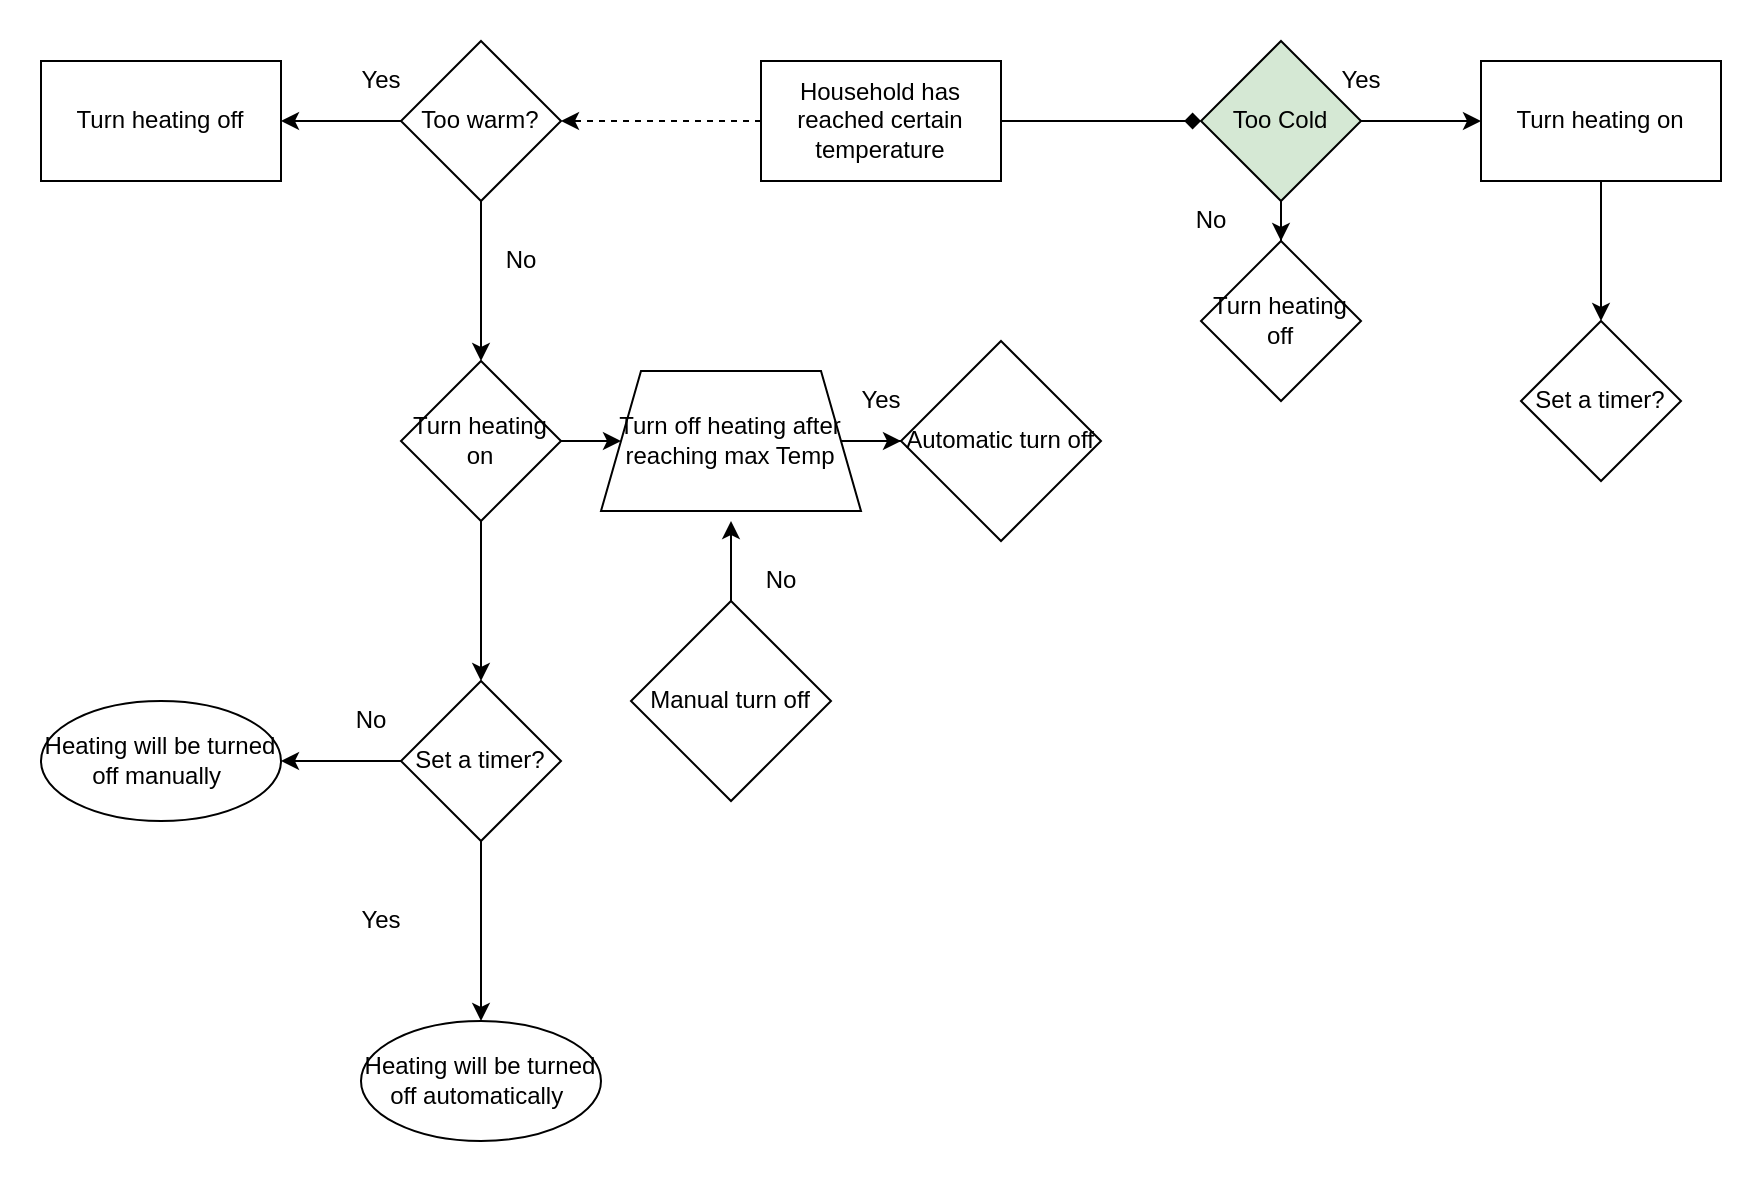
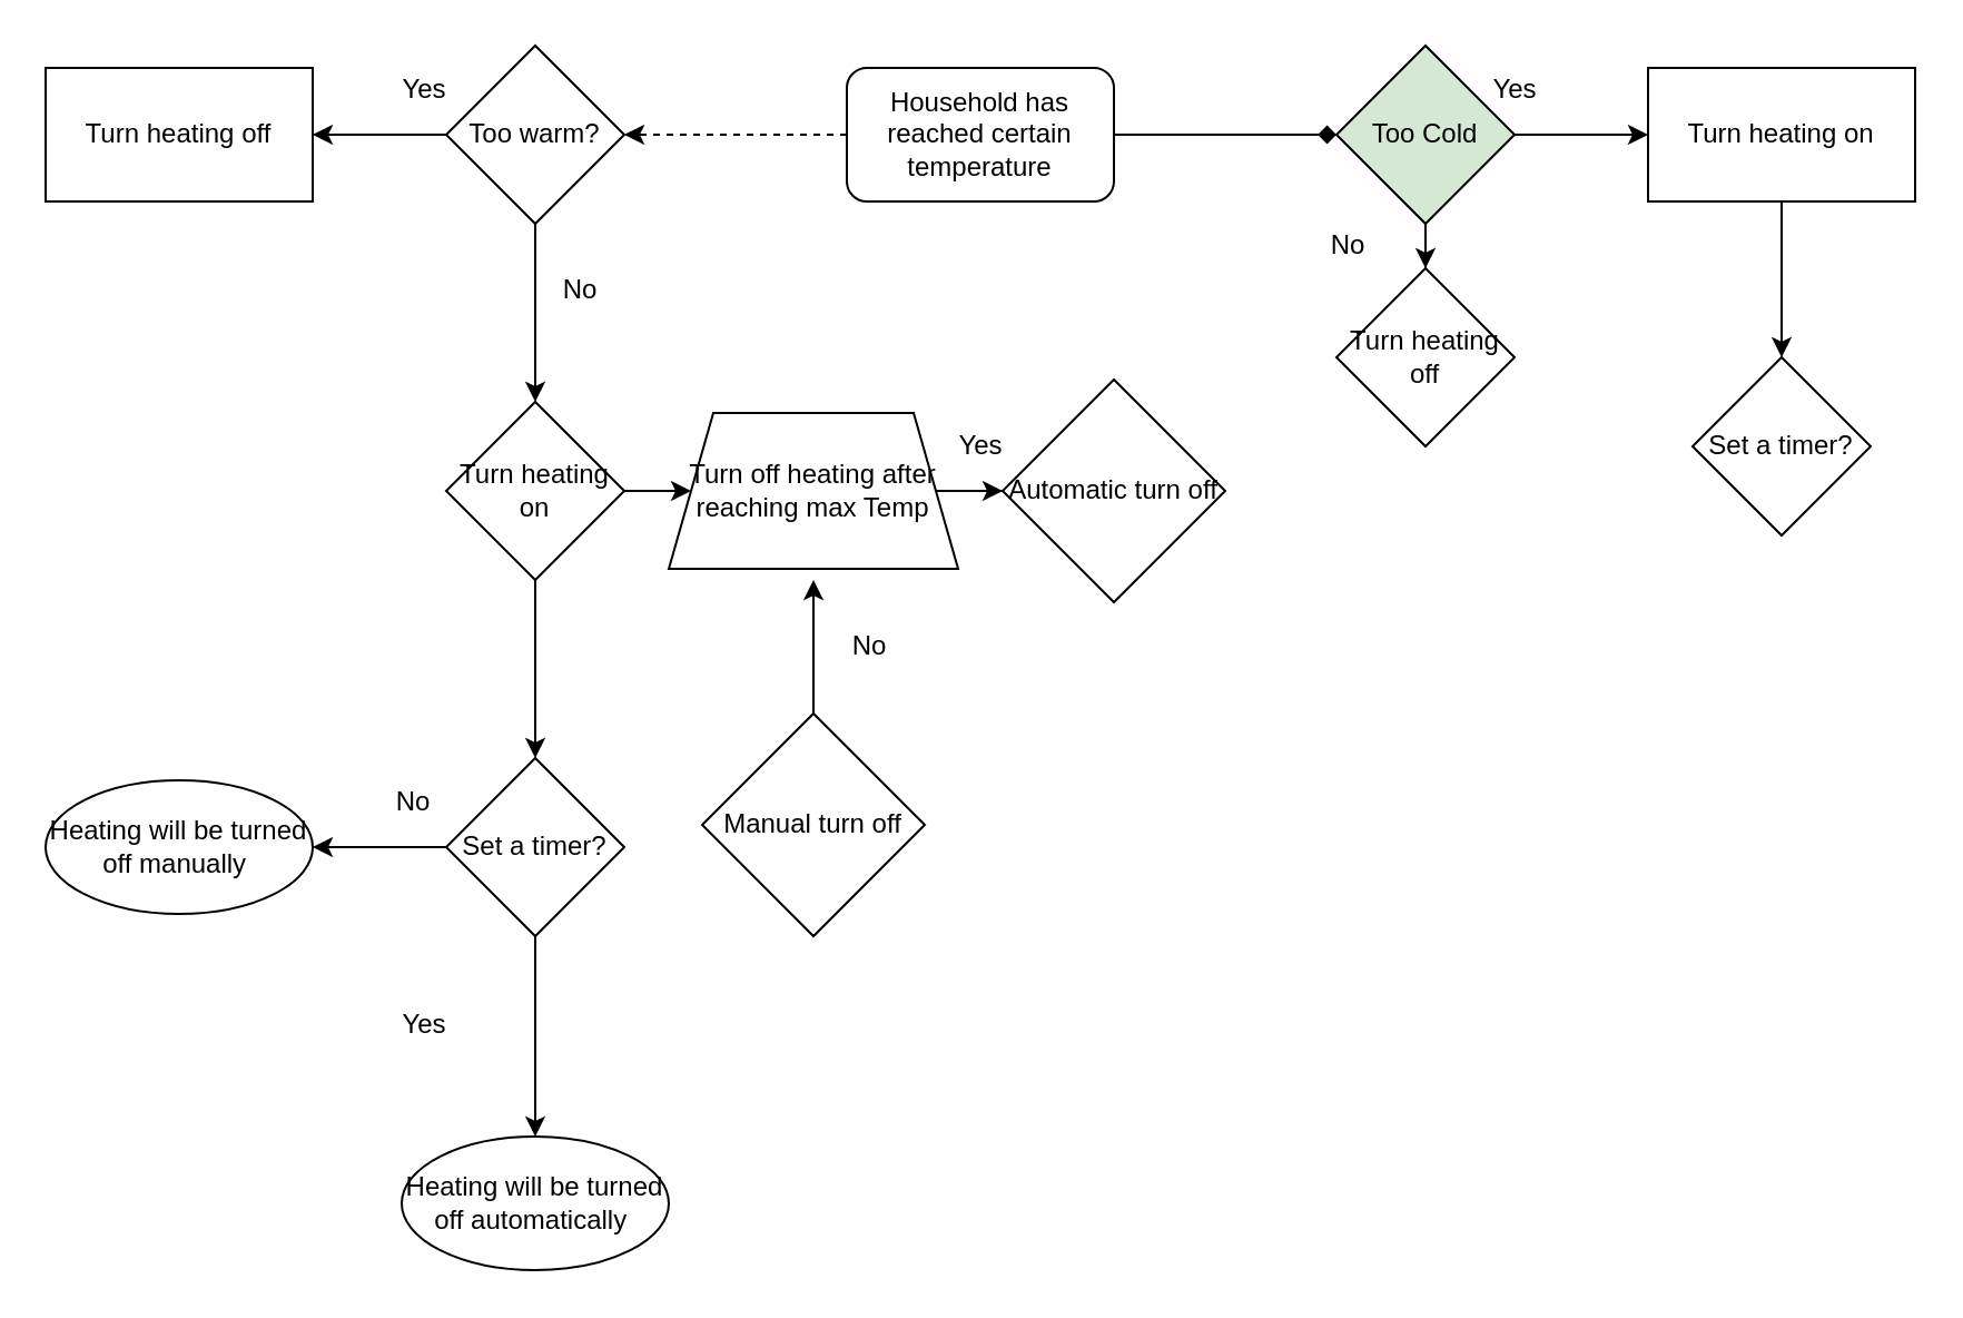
  <mxCell id="0" />
  <mxCell id="1" parent="0" />
  <mxCell id="2" value="" style="edgeStyle=orthogonalEdgeStyle;rounded=0;orthogonalLoop=1;jettySize=auto;html=1;endArrow=diamond;" edge="1" parent="1" source="4" target="7"><mxGeometry relative="1" as="geometry" /></mxCell>
  <mxCell id="3" value="" style="edgeStyle=orthogonalEdgeStyle;rounded=0;orthogonalLoop=1;jettySize=auto;html=1;dashed=1;" edge="1" parent="1" source="4" target="10"><mxGeometry relative="1" as="geometry" /></mxCell>
- <mxCell id="4" value="Household has reached certain temperature" style="rounded=0;whiteSpace=wrap;html=1;" vertex="1" parent="1"><mxGeometry x="380" y="30" width="120" height="60" as="geometry" /></mxCell>
+ <mxCell id="4" value="Household has reached certain temperature" style="whiteSpace=wrap;html=1;rounded=1;" vertex="1" parent="1"><mxGeometry x="380" y="30" width="120" height="60" as="geometry" /></mxCell>
  <mxCell id="5" value="" style="edgeStyle=orthogonalEdgeStyle;rounded=0;orthogonalLoop=1;jettySize=auto;html=1;" edge="1" parent="1" source="7" target="12"><mxGeometry relative="1" as="geometry" /></mxCell>
  <mxCell id="6" value="" style="edgeStyle=orthogonalEdgeStyle;rounded=0;orthogonalLoop=1;jettySize=auto;html=1;" edge="1" parent="1" source="7" target="27"><mxGeometry relative="1" as="geometry" /></mxCell>
  <mxCell id="7" value="Too Cold" style="rhombus;whiteSpace=wrap;html=1;rounded=0;fillColor=#d5e8d4;" vertex="1" parent="1"><mxGeometry x="600" y="20" width="80" height="80" as="geometry" /></mxCell>
  <mxCell id="8" value="" style="edgeStyle=orthogonalEdgeStyle;rounded=0;orthogonalLoop=1;jettySize=auto;html=1;" edge="1" parent="1" source="10" target="14"><mxGeometry relative="1" as="geometry" /></mxCell>
  <mxCell id="9" value="" style="edgeStyle=orthogonalEdgeStyle;rounded=0;orthogonalLoop=1;jettySize=auto;html=1;" edge="1" parent="1" source="10" target="18"><mxGeometry relative="1" as="geometry" /></mxCell>
  <mxCell id="10" value="Too warm?" style="rhombus;whiteSpace=wrap;html=1;rounded=0;" vertex="1" parent="1"><mxGeometry x="200" y="20" width="80" height="80" as="geometry" /></mxCell>
  <mxCell id="11" value="" style="edgeStyle=orthogonalEdgeStyle;rounded=0;orthogonalLoop=1;jettySize=auto;html=1;" edge="1" parent="1" source="12" target="29"><mxGeometry relative="1" as="geometry" /></mxCell>
  <mxCell id="12" value="Turn heating on" style="whiteSpace=wrap;html=1;rounded=0;" vertex="1" parent="1"><mxGeometry x="740" y="30" width="120" height="60" as="geometry" /></mxCell>
  <mxCell id="13" value="Yes" style="text;html=1;align=center;verticalAlign=middle;resizable=0;points=[];autosize=1;strokeColor=none;fillColor=none;" vertex="1" parent="1"><mxGeometry x="660" y="30" width="40" height="20" as="geometry" /></mxCell>
  <mxCell id="14" value="Turn heating off" style="whiteSpace=wrap;html=1;rounded=0;" vertex="1" parent="1"><mxGeometry x="20" y="30" width="120" height="60" as="geometry" /></mxCell>
  <mxCell id="15" value="Yes" style="text;html=1;align=center;verticalAlign=middle;resizable=0;points=[];autosize=1;strokeColor=none;fillColor=none;" vertex="1" parent="1"><mxGeometry x="170" y="30" width="40" height="20" as="geometry" /></mxCell>
  <mxCell id="16" value="" style="edgeStyle=orthogonalEdgeStyle;rounded=0;orthogonalLoop=1;jettySize=auto;html=1;" edge="1" parent="1" source="18" target="22"><mxGeometry relative="1" as="geometry" /></mxCell>
  <mxCell id="17" value="" style="edgeStyle=orthogonalEdgeStyle;rounded=0;orthogonalLoop=1;jettySize=auto;html=1;" edge="1" parent="1" source="18"><mxGeometry relative="1" as="geometry"><mxPoint x="310" y="220" as="targetPoint" /></mxGeometry></mxCell>
  <mxCell id="18" value="Turn heating on" style="rhombus;whiteSpace=wrap;html=1;rounded=0;" vertex="1" parent="1"><mxGeometry x="200" y="180" width="80" height="80" as="geometry" /></mxCell>
  <mxCell id="19" value="No" style="text;html=1;align=center;verticalAlign=middle;resizable=0;points=[];autosize=1;strokeColor=none;fillColor=none;" vertex="1" parent="1"><mxGeometry x="245" y="120" width="30" height="20" as="geometry" /></mxCell>
  <mxCell id="20" value="" style="edgeStyle=orthogonalEdgeStyle;rounded=0;orthogonalLoop=1;jettySize=auto;html=1;" edge="1" parent="1" source="22" target="23"><mxGeometry relative="1" as="geometry" /></mxCell>
  <mxCell id="21" value="" style="edgeStyle=orthogonalEdgeStyle;rounded=0;orthogonalLoop=1;jettySize=auto;html=1;" edge="1" parent="1" source="22" target="25"><mxGeometry relative="1" as="geometry" /></mxCell>
  <mxCell id="22" value="Set a timer?" style="rhombus;whiteSpace=wrap;html=1;rounded=0;" vertex="1" parent="1"><mxGeometry x="200" y="340" width="80" height="80" as="geometry" /></mxCell>
  <mxCell id="23" value="Heating will be turned off manually&amp;nbsp;" style="ellipse;whiteSpace=wrap;html=1;rounded=0;" vertex="1" parent="1"><mxGeometry x="20" y="350" width="120" height="60" as="geometry" /></mxCell>
  <mxCell id="24" value="No" style="text;html=1;align=center;verticalAlign=middle;resizable=0;points=[];autosize=1;strokeColor=none;fillColor=none;" vertex="1" parent="1"><mxGeometry x="170" y="350" width="30" height="20" as="geometry" /></mxCell>
  <mxCell id="25" value="Heating will be turned off automatically&amp;nbsp;" style="ellipse;whiteSpace=wrap;html=1;rounded=0;" vertex="1" parent="1"><mxGeometry x="180" y="510" width="120" height="60" as="geometry" /></mxCell>
  <mxCell id="26" value="Yes" style="text;html=1;align=center;verticalAlign=middle;resizable=0;points=[];autosize=1;strokeColor=none;fillColor=none;" vertex="1" parent="1"><mxGeometry x="170" y="450" width="40" height="20" as="geometry" /></mxCell>
  <mxCell id="27" value="Turn heating off" style="rhombus;whiteSpace=wrap;html=1;rounded=0;" vertex="1" parent="1"><mxGeometry x="600" y="120" width="80" height="80" as="geometry" /></mxCell>
  <mxCell id="28" value="No" style="text;html=1;align=center;verticalAlign=middle;resizable=0;points=[];autosize=1;strokeColor=none;fillColor=none;" vertex="1" parent="1"><mxGeometry x="590" y="100" width="30" height="20" as="geometry" /></mxCell>
  <mxCell id="29" value="Set a timer?" style="rhombus;whiteSpace=wrap;html=1;rounded=0;" vertex="1" parent="1"><mxGeometry x="760" y="160" width="80" height="80" as="geometry" /></mxCell>
  <mxCell id="30" value="" style="edgeStyle=orthogonalEdgeStyle;rounded=0;orthogonalLoop=1;jettySize=auto;html=1;" edge="1" parent="1" source="31" target="32"><mxGeometry relative="1" as="geometry" /></mxCell>
  <mxCell id="31" value="Turn off heating after reaching max Temp" style="shape=trapezoid;perimeter=trapezoidPerimeter;whiteSpace=wrap;html=1;fixedSize=1;" vertex="1" parent="1"><mxGeometry x="300" y="185" width="130" height="70" as="geometry" /></mxCell>
  <mxCell id="32" value="Automatic turn off" style="rhombus;whiteSpace=wrap;html=1;" vertex="1" parent="1"><mxGeometry x="450" y="170" width="100" height="100" as="geometry" /></mxCell>
  <mxCell id="33" value="Yes" style="text;html=1;align=center;verticalAlign=middle;resizable=0;points=[];autosize=1;strokeColor=none;fillColor=none;" vertex="1" parent="1"><mxGeometry x="420" y="190" width="40" height="20" as="geometry" /></mxCell>
  <mxCell id="34" value="No" style="text;html=1;align=center;verticalAlign=middle;resizable=0;points=[];autosize=1;strokeColor=none;fillColor=none;" vertex="1" parent="1"><mxGeometry x="375" y="280" width="30" height="20" as="geometry" /></mxCell>
  <mxCell id="35" style="edgeStyle=orthogonalEdgeStyle;rounded=0;orthogonalLoop=1;jettySize=auto;html=1;exitX=0.5;exitY=0;exitDx=0;exitDy=0;" edge="1" parent="1" source="36"><mxGeometry relative="1" as="geometry"><mxPoint x="365" y="260" as="targetPoint" /></mxGeometry></mxCell>
- <mxCell id="36" value="Manual turn off" style="rhombus;whiteSpace=wrap;html=1;" vertex="1" parent="1"><mxGeometry x="315" y="300" width="100" height="100" as="geometry" /></mxCell>
+ <mxCell id="36" value="Manual turn off" style="rhombus;whiteSpace=wrap;html=1;" vertex="1" parent="1"><mxGeometry x="315" y="320" width="100" height="100" as="geometry" /></mxCell>
